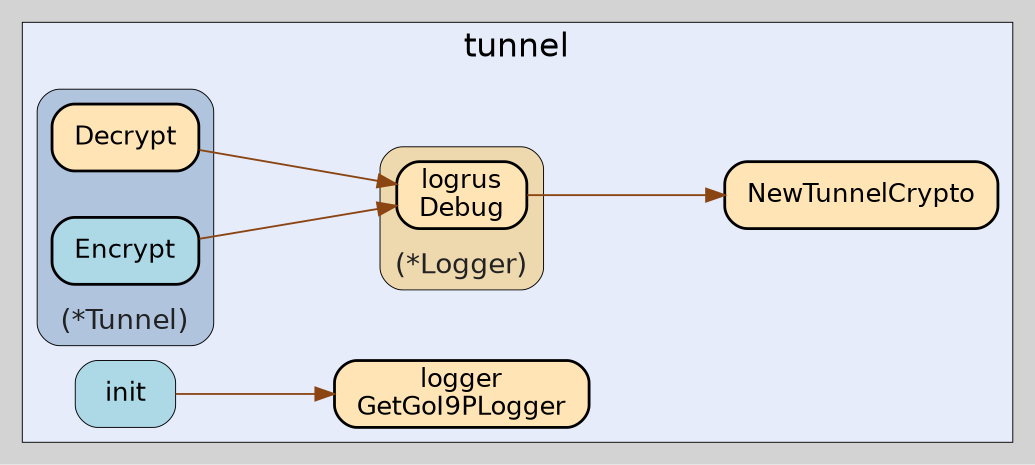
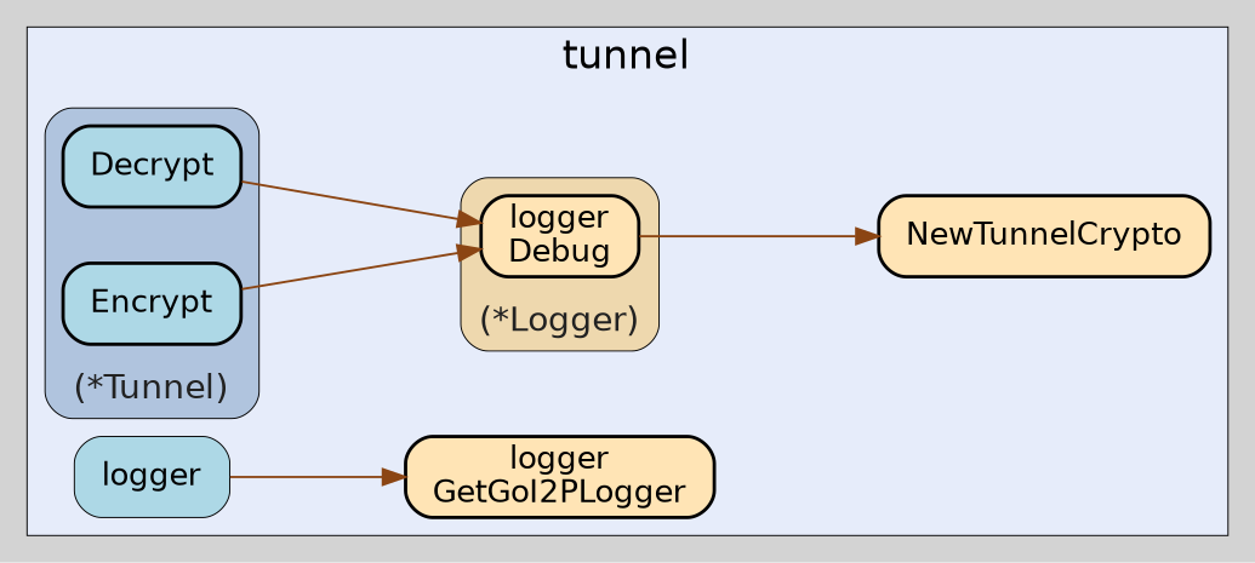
  digraph {
    bgcolor=lightgray
    fontname="DejaVu Sans"
    fontsize=14
    labeljust=l
    nodesep=0.35
    penwidth=0.5
    rankdir=LR
    style=solid
    node [fillcolor=lightblue fontname="DejaVu Sans" margin="0.16,0.0" penwidth=1.5 shape=box style="filled,rounded"]
    edge [color=saddlebrown fontname="DejaVu Sans" minlen=2]
    n1 [label=Encrypt]
-   n2 [fillcolor=moccasin label=Decrypt]
-   n3 [fillcolor=moccasin label="logrus\nDebug"]
+   n2 [label=Decrypt]
+   n3 [fillcolor=moccasin label="logger\nDebug"]
    n4 [fillcolor=moccasin label=NewTunnelCrypto]
-   n5 [label=init penwidth=0.5]
-   n6 [fillcolor=moccasin label="logger\nGetGoI9PLogger"]
+   n5 [label=logger penwidth=0.5]
+   n6 [fillcolor=moccasin label="logger\nGetGoI2PLogger"]
    subgraph cluster_1 {
      bgcolor="#e6ecfa"
      fontsize=18
      label=tunnel
      labeljust=c
      labelloc=t
      n4
      n5
      n6
      subgraph cluster_2 {
        bgcolor="#e6ecfa"
        fillcolor=lightsteelblue
        fontcolor="#222222"
        fontsize=15
        label="(*Tunnel)"
        labeljust=c
        labelloc=b
        style="rounded,filled"
        n1
        n2
      }
      subgraph cluster_3 {
        bgcolor="#e6ecfa"
        fillcolor=wheat2
        fontcolor="#222222"
        fontsize=15
        label="(*Logger)"
        labeljust=c
        labelloc=b
        style="rounded,filled"
        n3
      }
    }
    n1 -> n3
    n2 -> n3
    n3 -> n4
    n5 -> n6
  }
